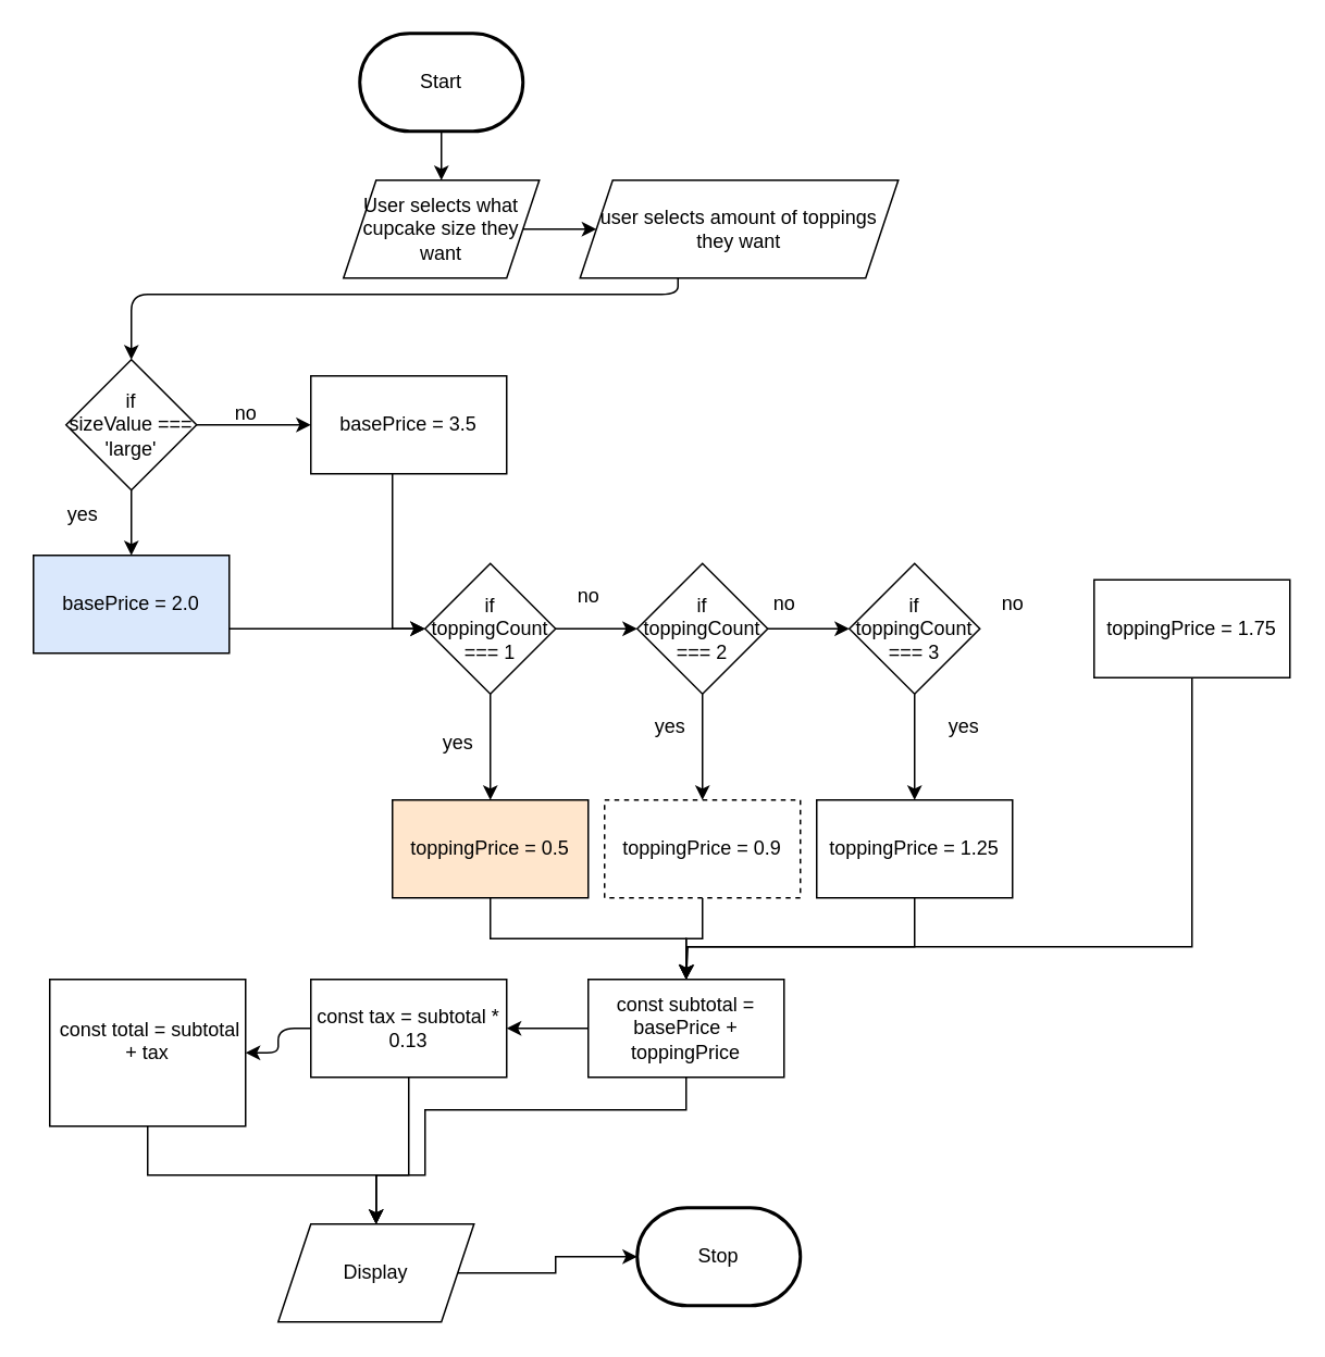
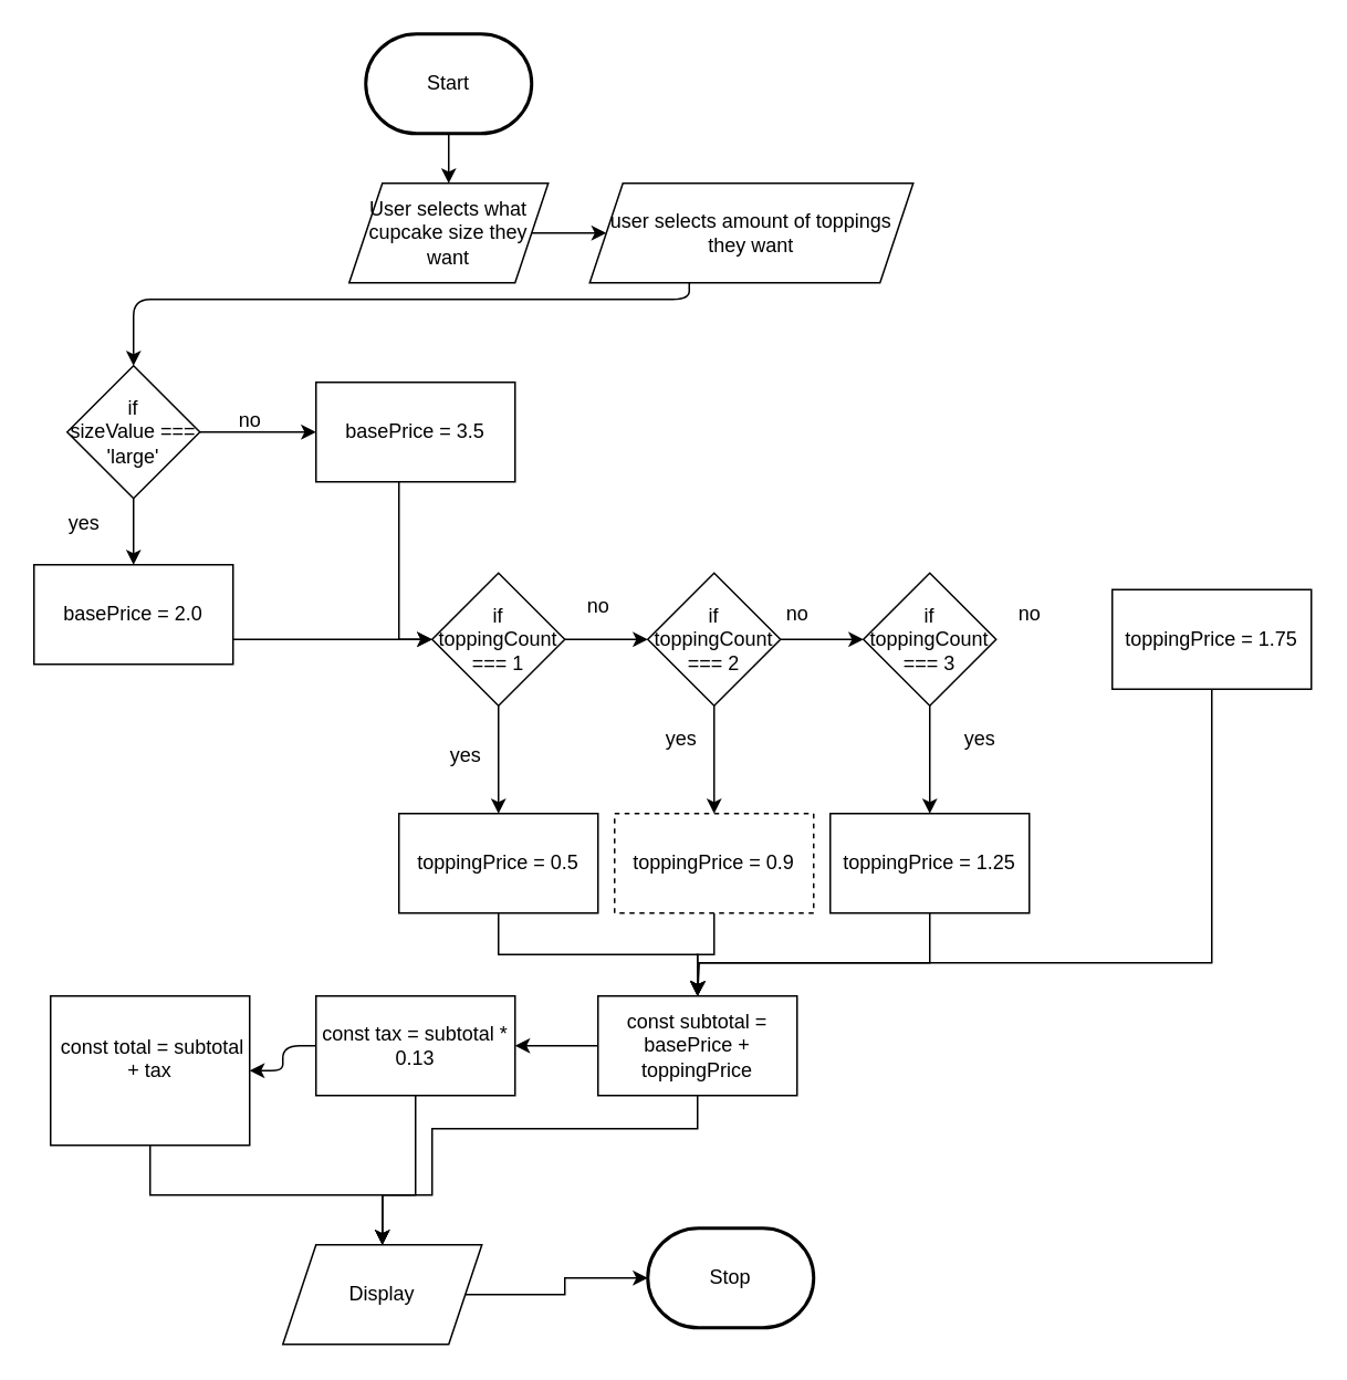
  <mxCell id="0" />
  <mxCell id="1" parent="0" />
  <mxCell id="2" value="" style="edgeStyle=orthogonalEdgeStyle;html=1;" parent="1" source="3" target="6" edge="1"><mxGeometry relative="1" as="geometry" /></mxCell>
  <mxCell id="3" value="Start" style="strokeWidth=2;html=1;shape=mxgraph.flowchart.terminator;whiteSpace=wrap;" parent="1" vertex="1"><mxGeometry x="220" y="20" width="100" height="60" as="geometry" /></mxCell>
  <mxCell id="4" value="Stop" style="strokeWidth=2;html=1;shape=mxgraph.flowchart.terminator;whiteSpace=wrap;" parent="1" vertex="1"><mxGeometry x="390" y="740" width="100" height="60" as="geometry" /></mxCell>
  <mxCell id="5" value="" style="edgeStyle=orthogonalEdgeStyle;html=1;" parent="1" source="6" target="8" edge="1"><mxGeometry relative="1" as="geometry" /></mxCell>
  <mxCell id="6" value="User selects what cupcake size they want" style="shape=parallelogram;perimeter=parallelogramPerimeter;whiteSpace=wrap;html=1;fixedSize=1;" parent="1" vertex="1"><mxGeometry x="210" y="110" width="120" height="60" as="geometry" /></mxCell>
  <mxCell id="7" style="edgeStyle=orthogonalEdgeStyle;html=1;" parent="1" source="8" target="11" edge="1"><mxGeometry relative="1" as="geometry"><Array as="points"><mxPoint x="415" y="180" /></Array></mxGeometry></mxCell>
  <mxCell id="8" value="user selects amount of toppings they want" style="shape=parallelogram;perimeter=parallelogramPerimeter;whiteSpace=wrap;html=1;fixedSize=1;" parent="1" vertex="1"><mxGeometry x="355" y="110" width="195" height="60" as="geometry" /></mxCell>
  <mxCell id="9" value="" style="edgeStyle=orthogonalEdgeStyle;html=1;" parent="1" source="11" target="37" edge="1"><mxGeometry relative="1" as="geometry" /></mxCell>
  <mxCell id="10" value="" style="edgeStyle=orthogonalEdgeStyle;html=1;" parent="1" source="11" target="35" edge="1"><mxGeometry relative="1" as="geometry" /></mxCell>
  <mxCell id="11" value="if&lt;div&gt;sizeValue === 'large'&lt;/div&gt;" style="rhombus;whiteSpace=wrap;html=1;" parent="1" vertex="1"><mxGeometry x="40" y="220" width="80" height="80" as="geometry" /></mxCell>
  <mxCell id="12" value="" style="edgeStyle=orthogonalEdgeStyle;html=1;" parent="1" source="14" target="18" edge="1"><mxGeometry relative="1" as="geometry" /></mxCell>
  <mxCell id="13" value="" style="edgeStyle=orthogonalEdgeStyle;html=1;" parent="1" source="14" target="32" edge="1"><mxGeometry relative="1" as="geometry" /></mxCell>
  <mxCell id="14" value="&lt;div&gt;if&lt;/div&gt;toppingCount === 1" style="rhombus;whiteSpace=wrap;html=1;" parent="1" vertex="1"><mxGeometry x="260" y="345" width="80" height="80" as="geometry" /></mxCell>
  <mxCell id="15" value="yes" style="text;html=1;align=center;verticalAlign=middle;resizable=0;points=[];autosize=1;strokeColor=none;fillColor=none;" parent="1" vertex="1"><mxGeometry x="30" y="300" width="40" height="30" as="geometry" /></mxCell>
  <mxCell id="16" value="" style="edgeStyle=orthogonalEdgeStyle;html=1;" parent="1" source="18" target="20" edge="1"><mxGeometry relative="1" as="geometry" /></mxCell>
  <mxCell id="17" value="" style="edgeStyle=orthogonalEdgeStyle;html=1;" parent="1" source="18" target="28" edge="1"><mxGeometry relative="1" as="geometry" /></mxCell>
  <mxCell id="18" value="if&lt;div&gt;toppingCount === 2&lt;/div&gt;" style="rhombus;whiteSpace=wrap;html=1;" parent="1" vertex="1"><mxGeometry x="390" y="345" width="80" height="80" as="geometry" /></mxCell>
  <mxCell id="19" value="" style="edgeStyle=orthogonalEdgeStyle;html=1;" parent="1" source="20" target="25" edge="1"><mxGeometry relative="1" as="geometry" /></mxCell>
  <mxCell id="20" value="if&lt;div&gt;toppingCount === 3&lt;/div&gt;" style="rhombus;whiteSpace=wrap;html=1;" parent="1" vertex="1"><mxGeometry x="520" y="345" width="80" height="80" as="geometry" /></mxCell>
  <mxCell id="21" style="edgeStyle=orthogonalEdgeStyle;html=1;entryX=0.5;entryY=0;entryDx=0;entryDy=0;rounded=0;curved=0;" parent="1" source="22" target="43" edge="1"><mxGeometry relative="1" as="geometry"><Array as="points"><mxPoint x="730" y="580" /><mxPoint x="420" y="580" /></Array></mxGeometry></mxCell>
  <mxCell id="22" value="toppingPrice = 1.75" style="whiteSpace=wrap;html=1;" parent="1" vertex="1"><mxGeometry x="670" y="355" width="120" height="60" as="geometry" /></mxCell>
  <mxCell id="23" value="no" style="text;html=1;align=center;verticalAlign=middle;resizable=0;points=[];autosize=1;strokeColor=none;fillColor=none;" parent="1" vertex="1"><mxGeometry x="600" y="355" width="40" height="30" as="geometry" /></mxCell>
  <mxCell id="24" style="edgeStyle=orthogonalEdgeStyle;html=1;rounded=0;curved=0;" parent="1" source="25" edge="1"><mxGeometry relative="1" as="geometry"><mxPoint x="420" y="600" as="targetPoint" /><Array as="points"><mxPoint x="560" y="580" /><mxPoint x="421" y="580" /></Array></mxGeometry></mxCell>
  <mxCell id="25" value="toppingPrice = 1.25" style="whiteSpace=wrap;html=1;" parent="1" vertex="1"><mxGeometry x="500" y="490" width="120" height="60" as="geometry" /></mxCell>
  <mxCell id="26" style="edgeStyle=orthogonalEdgeStyle;html=1;entryX=0.5;entryY=0;entryDx=0;entryDy=0;strokeColor=none;rounded=0;curved=0;" parent="1" source="28" target="43" edge="1"><mxGeometry relative="1" as="geometry" /></mxCell>
  <mxCell id="27" style="edgeStyle=orthogonalEdgeStyle;html=1;entryX=0.5;entryY=0;entryDx=0;entryDy=0;rounded=0;curved=0;" parent="1" source="28" target="43" edge="1"><mxGeometry relative="1" as="geometry" /></mxCell>
  <mxCell id="28" value="toppingPrice = 0.9" style="whiteSpace=wrap;html=1;dashed=1;" parent="1" vertex="1"><mxGeometry x="370" y="490" width="120" height="60" as="geometry" /></mxCell>
  <mxCell id="29" value="yes" style="text;html=1;align=center;verticalAlign=middle;resizable=0;points=[];autosize=1;strokeColor=none;fillColor=none;" parent="1" vertex="1"><mxGeometry x="570" y="430" width="40" height="30" as="geometry" /></mxCell>
  <mxCell id="30" value="yes" style="text;html=1;align=center;verticalAlign=middle;resizable=0;points=[];autosize=1;strokeColor=none;fillColor=none;" parent="1" vertex="1"><mxGeometry x="390" y="430" width="40" height="30" as="geometry" /></mxCell>
  <mxCell id="31" style="edgeStyle=orthogonalEdgeStyle;html=1;entryX=0.5;entryY=0;entryDx=0;entryDy=0;rounded=0;curved=0;" parent="1" source="32" target="43" edge="1"><mxGeometry relative="1" as="geometry" /></mxCell>
- <mxCell id="32" value="toppingPrice = 0.5" style="whiteSpace=wrap;html=1;fillColor=#ffe6cc;" parent="1" vertex="1"><mxGeometry x="240" y="490" width="120" height="60" as="geometry" /></mxCell>
+ <mxCell id="32" value="toppingPrice = 0.5" style="whiteSpace=wrap;html=1;" parent="1" vertex="1"><mxGeometry x="240" y="490" width="120" height="60" as="geometry" /></mxCell>
  <mxCell id="33" value="yes" style="text;html=1;align=center;verticalAlign=middle;resizable=0;points=[];autosize=1;strokeColor=none;fillColor=none;" parent="1" vertex="1"><mxGeometry x="260" y="440" width="40" height="30" as="geometry" /></mxCell>
  <mxCell id="34" style="edgeStyle=orthogonalEdgeStyle;html=1;entryX=0;entryY=0.5;entryDx=0;entryDy=0;rounded=0;curved=0;" parent="1" source="35" target="14" edge="1"><mxGeometry relative="1" as="geometry"><Array as="points"><mxPoint x="240" y="385" /></Array></mxGeometry></mxCell>
  <mxCell id="35" value="basePrice = 3.5" style="whiteSpace=wrap;html=1;" parent="1" vertex="1"><mxGeometry x="190" y="230" width="120" height="60" as="geometry" /></mxCell>
  <mxCell id="36" style="edgeStyle=orthogonalEdgeStyle;html=1;entryX=0;entryY=0.5;entryDx=0;entryDy=0;" parent="1" source="37" target="14" edge="1"><mxGeometry relative="1" as="geometry"><Array as="points"><mxPoint x="210" y="385" /><mxPoint x="210" y="385" /></Array></mxGeometry></mxCell>
- <mxCell id="37" value="basePrice = 2.0" style="whiteSpace=wrap;html=1;fillColor=#dae8fc;" parent="1" vertex="1"><mxGeometry x="20" y="340" width="120" height="60" as="geometry" /></mxCell>
+ <mxCell id="37" value="basePrice = 2.0" style="whiteSpace=wrap;html=1;" parent="1" vertex="1"><mxGeometry x="20" y="340" width="120" height="60" as="geometry" /></mxCell>
  <mxCell id="38" value="no" style="text;html=1;align=center;verticalAlign=middle;resizable=0;points=[];autosize=1;strokeColor=none;fillColor=none;" parent="1" vertex="1"><mxGeometry x="340" y="350" width="40" height="30" as="geometry" /></mxCell>
  <mxCell id="39" value="no" style="text;html=1;align=center;verticalAlign=middle;resizable=0;points=[];autosize=1;strokeColor=none;fillColor=none;" parent="1" vertex="1"><mxGeometry x="460" y="355" width="40" height="30" as="geometry" /></mxCell>
  <mxCell id="40" value="no" style="text;html=1;align=center;verticalAlign=middle;resizable=0;points=[];autosize=1;strokeColor=none;fillColor=none;" parent="1" vertex="1"><mxGeometry x="130" y="238" width="40" height="30" as="geometry" /></mxCell>
  <mxCell id="41" value="" style="edgeStyle=orthogonalEdgeStyle;html=1;" parent="1" source="43" target="46" edge="1"><mxGeometry relative="1" as="geometry" /></mxCell>
  <mxCell id="42" style="edgeStyle=orthogonalEdgeStyle;html=1;entryX=0.5;entryY=0;entryDx=0;entryDy=0;rounded=0;curved=0;" parent="1" source="43" target="50" edge="1"><mxGeometry relative="1" as="geometry"><Array as="points"><mxPoint x="420" y="680" /><mxPoint x="260" y="680" /><mxPoint x="260" y="720" /></Array></mxGeometry></mxCell>
  <mxCell id="43" value="const subtotal = basePrice + toppingPrice" style="whiteSpace=wrap;html=1;" parent="1" vertex="1"><mxGeometry x="360" y="600" width="120" height="60" as="geometry" /></mxCell>
  <mxCell id="44" value="" style="edgeStyle=orthogonalEdgeStyle;html=1;" parent="1" source="46" target="48" edge="1"><mxGeometry relative="1" as="geometry" /></mxCell>
  <mxCell id="45" style="edgeStyle=orthogonalEdgeStyle;html=1;entryX=0.5;entryY=0;entryDx=0;entryDy=0;rounded=0;curved=0;" parent="1" source="46" target="50" edge="1"><mxGeometry relative="1" as="geometry"><Array as="points"><mxPoint x="250" y="720" /><mxPoint x="230" y="720" /></Array></mxGeometry></mxCell>
  <mxCell id="46" value="const tax = subtotal * 0.13" style="whiteSpace=wrap;html=1;" parent="1" vertex="1"><mxGeometry x="190" y="600" width="120" height="60" as="geometry" /></mxCell>
  <mxCell id="47" style="edgeStyle=orthogonalEdgeStyle;html=1;entryX=0.5;entryY=0;entryDx=0;entryDy=0;rounded=0;curved=0;" parent="1" source="48" target="50" edge="1"><mxGeometry relative="1" as="geometry"><Array as="points"><mxPoint x="90" y="720" /><mxPoint x="230" y="720" /></Array></mxGeometry></mxCell>
  <mxCell id="48" value="&lt;div&gt;&lt;font color=&quot;#000000&quot;&gt;&amp;nbsp;const total = subtotal + tax&lt;/font&gt;&lt;/div&gt;&lt;div&gt;&lt;br&gt;&lt;/div&gt;" style="whiteSpace=wrap;html=1;" parent="1" vertex="1"><mxGeometry x="30" y="600" width="120" height="90" as="geometry" /></mxCell>
  <mxCell id="49" style="edgeStyle=orthogonalEdgeStyle;html=1;entryX=0;entryY=0.5;entryDx=0;entryDy=0;entryPerimeter=0;rounded=0;curved=0;" edge="1" parent="1" source="50" target="4"><mxGeometry relative="1" as="geometry"><mxPoint x="390" y="780" as="targetPoint" /></mxGeometry></mxCell>
  <mxCell id="50" value="Display" style="shape=parallelogram;perimeter=parallelogramPerimeter;whiteSpace=wrap;html=1;fixedSize=1;" parent="1" vertex="1"><mxGeometry x="170" y="750" width="120" height="60" as="geometry" /></mxCell>
